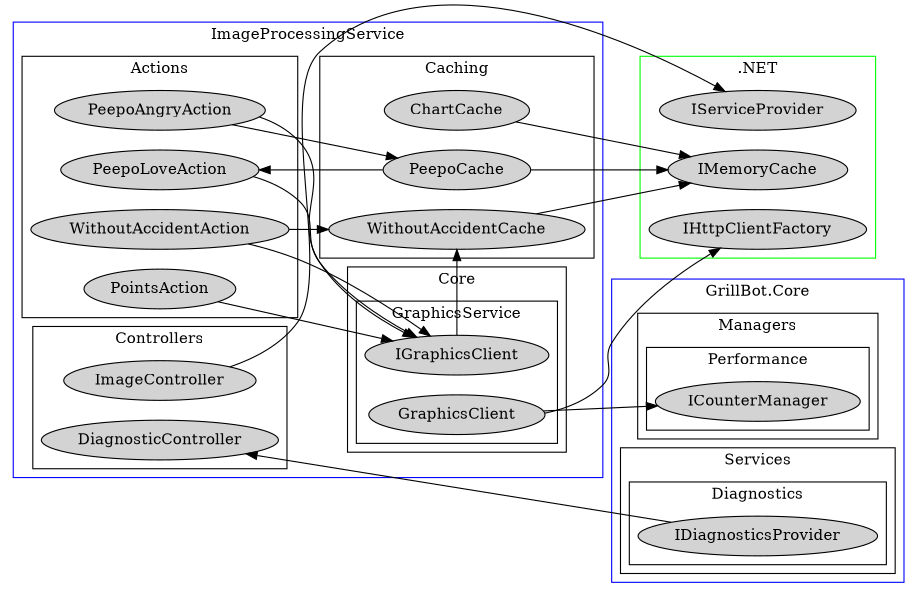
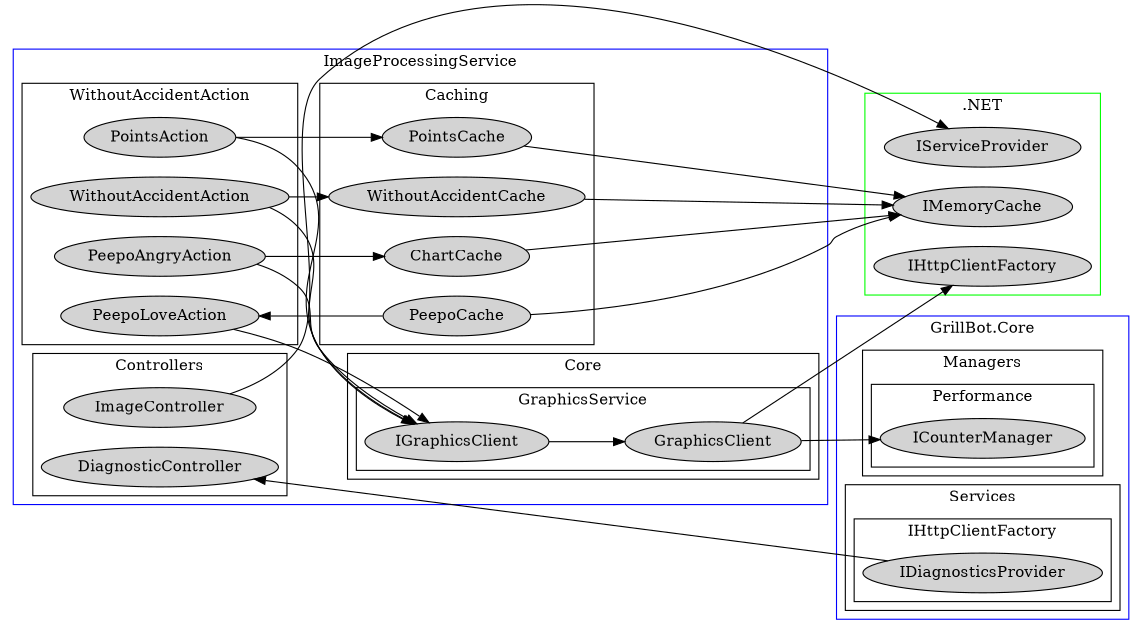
  digraph {
    rankdir=LR
    node [style=filled]
    PeepoAngryAction
    PeepoLoveAction
    PointsAction
    WithoutAccidentAction
    ChartCache
    PeepoCache
+   PointsCache
    WithoutAccidentCache
    DiagnosticController
    ImageController
    IGraphicsClient
    GraphicsClient
    ICounterManager
    IDiagnosticsProvider
    IMemoryCache
    IServiceProvider
    IHttpClientFactory
    subgraph cluster_1 {
      color=blue
      label=ImageProcessingService
      subgraph cluster_2 {
        color=black
-       label=Actions
+       label=WithoutAccidentAction
        PeepoAngryAction
        PeepoLoveAction
        PointsAction
        WithoutAccidentAction
      }
      subgraph cluster_3 {
        color=black
        label=Caching
        ChartCache
        PeepoCache
+       PointsCache
        WithoutAccidentCache
      }
      subgraph cluster_4 {
        color=black
        label=Controllers
        DiagnosticController
        ImageController
      }
      subgraph cluster_5 {
        color=black
        label=Core
        subgraph cluster_6 {
          color=black
          label=GraphicsService
          IGraphicsClient
          GraphicsClient
        }
      }
    }
    subgraph cluster_7 {
      color=blue
      label="GrillBot.Core"
      subgraph cluster_8 {
        color=black
        label=Managers
        subgraph cluster_9 {
          color=black
          label=Performance
          ICounterManager
        }
      }
      subgraph cluster_10 {
        color=black
        label=Services
        subgraph cluster_11 {
          color=black
-         label=Diagnostics
+         label=IHttpClientFactory
          IDiagnosticsProvider
        }
      }
    }
    subgraph cluster_12 {
      color=green
      label=".NET"
      IMemoryCache
      IServiceProvider
      IHttpClientFactory
    }
-   PeepoAngryAction -> PeepoCache
+   PeepoAngryAction -> ChartCache
    PeepoAngryAction -> IGraphicsClient
    PeepoLoveAction -> IGraphicsClient
+   PointsAction -> PointsCache
    PointsAction -> IGraphicsClient
    WithoutAccidentAction -> WithoutAccidentCache
    WithoutAccidentAction -> IGraphicsClient
    ChartCache -> IMemoryCache
    PeepoCache -> PeepoLoveAction
    PeepoCache -> IMemoryCache
+   PointsCache -> IMemoryCache
    WithoutAccidentCache -> IMemoryCache
    ImageController -> IServiceProvider
-   IGraphicsClient -> WithoutAccidentCache
+   IGraphicsClient -> GraphicsClient
    GraphicsClient -> ICounterManager
    GraphicsClient -> IHttpClientFactory
    IDiagnosticsProvider -> DiagnosticController
  }
